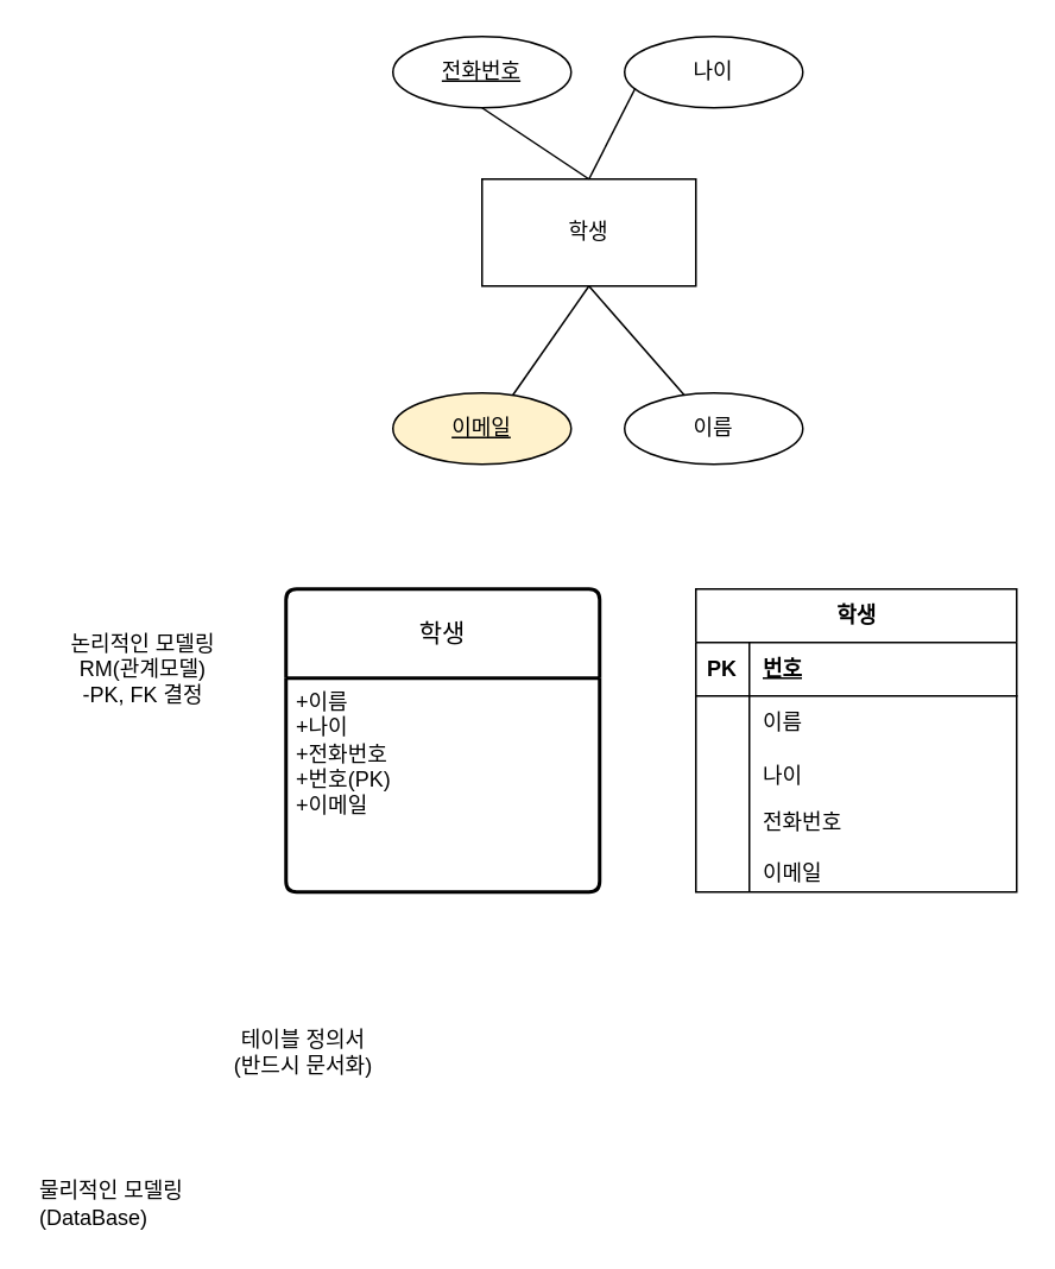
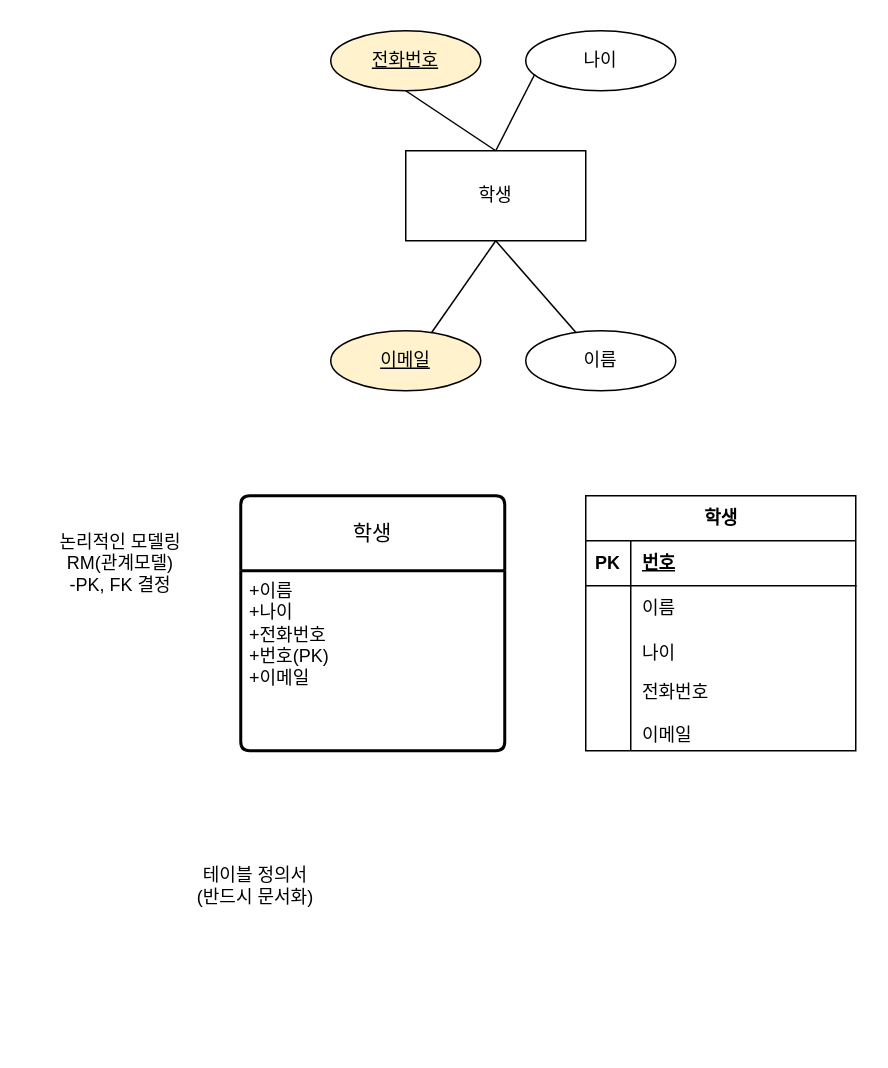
  <mxCell id="0" />
  <mxCell id="1" parent="0" />
  <mxCell id="2" value="학생" style="whiteSpace=wrap;html=1;align=center;" vertex="1" parent="1"><mxGeometry x="270" y="100" width="120" height="60" as="geometry" /></mxCell>
  <mxCell id="3" value="이름" style="ellipse;whiteSpace=wrap;html=1;align=center;" vertex="1" parent="1"><mxGeometry x="350" y="220" width="100" height="40" as="geometry" /></mxCell>
  <mxCell id="4" value="" style="endArrow=none;html=1;rounded=0;exitX=0.5;exitY=1;exitDx=0;exitDy=0;" edge="1" parent="1" source="2" target="3"><mxGeometry relative="1" as="geometry"><mxPoint x="280" y="170" as="sourcePoint" /><mxPoint x="440" y="170" as="targetPoint" /></mxGeometry></mxCell>
  <mxCell id="5" value="나이" style="ellipse;whiteSpace=wrap;html=1;align=center;" vertex="1" parent="1"><mxGeometry x="350" y="20" width="100" height="40" as="geometry" /></mxCell>
  <mxCell id="6" value="" style="endArrow=none;html=1;rounded=0;exitX=0.5;exitY=0;exitDx=0;exitDy=0;entryX=0.06;entryY=0.725;entryDx=0;entryDy=0;entryPerimeter=0;" edge="1" parent="1" source="2" target="5"><mxGeometry relative="1" as="geometry"><mxPoint x="390" y="99" as="sourcePoint" /><mxPoint x="451" y="160" as="targetPoint" /></mxGeometry></mxCell>
- <mxCell id="7" value="전화번호" style="ellipse;whiteSpace=wrap;html=1;align=center;fontStyle=4;" vertex="1" parent="1"><mxGeometry x="220" y="20" width="100" height="40" as="geometry" /></mxCell>
+ <mxCell id="7" value="전화번호" style="ellipse;whiteSpace=wrap;html=1;align=center;fontStyle=4;fillColor=#fff2cc;" vertex="1" parent="1"><mxGeometry x="220" y="20" width="100" height="40" as="geometry" /></mxCell>
  <mxCell id="8" value="" style="endArrow=none;html=1;rounded=0;entryX=0.5;entryY=0;entryDx=0;entryDy=0;exitX=0.5;exitY=1;exitDx=0;exitDy=0;" edge="1" parent="1" source="7" target="2"><mxGeometry relative="1" as="geometry"><mxPoint x="250" y="50" as="sourcePoint" /><mxPoint x="410" y="50" as="targetPoint" /></mxGeometry></mxCell>
  <mxCell id="9" value="" style="endArrow=none;html=1;rounded=0;exitX=0.5;exitY=1;exitDx=0;exitDy=0;entryX=0.66;entryY=0.075;entryDx=0;entryDy=0;entryPerimeter=0;" edge="1" parent="1" source="2" target="10"><mxGeometry relative="1" as="geometry"><mxPoint x="280" y="170" as="sourcePoint" /><mxPoint x="250" y="270" as="targetPoint" /></mxGeometry></mxCell>
  <mxCell id="10" value="이메일" style="ellipse;whiteSpace=wrap;html=1;align=center;fontStyle=4;fillColor=#fff2cc;" vertex="1" parent="1"><mxGeometry x="220" y="220" width="100" height="40" as="geometry" /></mxCell>
  <mxCell id="11" value="학생" style="swimlane;childLayout=stackLayout;horizontal=1;startSize=50;horizontalStack=0;rounded=1;fontSize=14;fontStyle=0;strokeWidth=2;resizeParent=0;resizeLast=1;shadow=0;dashed=0;align=center;arcSize=4;whiteSpace=wrap;html=1;" vertex="1" parent="1"><mxGeometry x="160" y="330" width="176" height="170" as="geometry" /></mxCell>
  <mxCell id="12" value="+이름&lt;br&gt;+나이&lt;br&gt;+전화번호&lt;br&gt;+번호(PK)&lt;br&gt;+이메일" style="align=left;strokeColor=none;fillColor=none;spacingLeft=4;fontSize=12;verticalAlign=top;resizable=0;rotatable=0;part=1;html=1;" vertex="1" parent="11"><mxGeometry y="50" width="176" height="120" as="geometry" /></mxCell>
  <mxCell id="13" value="학생" style="shape=table;startSize=30;container=1;collapsible=1;childLayout=tableLayout;fixedRows=1;rowLines=0;fontStyle=1;align=center;resizeLast=1;html=1;" vertex="1" parent="1"><mxGeometry x="390" y="330" width="180" height="170" as="geometry" /></mxCell>
  <mxCell id="14" value="" style="shape=tableRow;horizontal=0;startSize=0;swimlaneHead=0;swimlaneBody=0;fillColor=none;collapsible=0;dropTarget=0;points=[[0,0.5],[1,0.5]];portConstraint=eastwest;top=0;left=0;right=0;bottom=1;" vertex="1" parent="13"><mxGeometry y="30" width="180" height="30" as="geometry" /></mxCell>
  <mxCell id="15" value="PK" style="shape=partialRectangle;connectable=0;fillColor=none;top=0;left=0;bottom=0;right=0;fontStyle=1;overflow=hidden;whiteSpace=wrap;html=1;" vertex="1" parent="14"><mxGeometry width="30" height="30" as="geometry"><mxRectangle width="30" height="30" as="alternateBounds" /></mxGeometry></mxCell>
  <mxCell id="16" value="번호" style="shape=partialRectangle;connectable=0;fillColor=none;top=0;left=0;bottom=0;right=0;align=left;spacingLeft=6;fontStyle=5;overflow=hidden;whiteSpace=wrap;html=1;" vertex="1" parent="14"><mxGeometry x="30" width="150" height="30" as="geometry"><mxRectangle width="150" height="30" as="alternateBounds" /></mxGeometry></mxCell>
  <mxCell id="17" value="" style="shape=tableRow;horizontal=0;startSize=0;swimlaneHead=0;swimlaneBody=0;fillColor=none;collapsible=0;dropTarget=0;points=[[0,0.5],[1,0.5]];portConstraint=eastwest;top=0;left=0;right=0;bottom=0;" vertex="1" parent="13"><mxGeometry y="60" width="180" height="30" as="geometry" /></mxCell>
  <mxCell id="18" value="" style="shape=partialRectangle;connectable=0;fillColor=none;top=0;left=0;bottom=0;right=0;editable=1;overflow=hidden;whiteSpace=wrap;html=1;" vertex="1" parent="17"><mxGeometry width="30" height="30" as="geometry"><mxRectangle width="30" height="30" as="alternateBounds" /></mxGeometry></mxCell>
  <mxCell id="19" value="이름" style="shape=partialRectangle;connectable=0;fillColor=none;top=0;left=0;bottom=0;right=0;align=left;spacingLeft=6;overflow=hidden;whiteSpace=wrap;html=1;" vertex="1" parent="17"><mxGeometry x="30" width="150" height="30" as="geometry"><mxRectangle width="150" height="30" as="alternateBounds" /></mxGeometry></mxCell>
  <mxCell id="20" value="" style="shape=tableRow;horizontal=0;startSize=0;swimlaneHead=0;swimlaneBody=0;fillColor=none;collapsible=0;dropTarget=0;points=[[0,0.5],[1,0.5]];portConstraint=eastwest;top=0;left=0;right=0;bottom=0;" vertex="1" parent="13"><mxGeometry y="90" width="180" height="30" as="geometry" /></mxCell>
  <mxCell id="21" value="" style="shape=partialRectangle;connectable=0;fillColor=none;top=0;left=0;bottom=0;right=0;editable=1;overflow=hidden;whiteSpace=wrap;html=1;" vertex="1" parent="20"><mxGeometry width="30" height="30" as="geometry"><mxRectangle width="30" height="30" as="alternateBounds" /></mxGeometry></mxCell>
  <mxCell id="22" value="나이" style="shape=partialRectangle;connectable=0;fillColor=none;top=0;left=0;bottom=0;right=0;align=left;spacingLeft=6;overflow=hidden;whiteSpace=wrap;html=1;" vertex="1" parent="20"><mxGeometry x="30" width="150" height="30" as="geometry"><mxRectangle width="150" height="30" as="alternateBounds" /></mxGeometry></mxCell>
  <mxCell id="23" value="" style="shape=tableRow;horizontal=0;startSize=0;swimlaneHead=0;swimlaneBody=0;fillColor=none;collapsible=0;dropTarget=0;points=[[0,0.5],[1,0.5]];portConstraint=eastwest;top=0;left=0;right=0;bottom=0;" vertex="1" parent="13"><mxGeometry y="120" width="180" height="50" as="geometry" /></mxCell>
  <mxCell id="24" value="" style="shape=partialRectangle;connectable=0;fillColor=none;top=0;left=0;bottom=0;right=0;editable=1;overflow=hidden;whiteSpace=wrap;html=1;" vertex="1" parent="23"><mxGeometry width="30" height="50" as="geometry"><mxRectangle width="30" height="50" as="alternateBounds" /></mxGeometry></mxCell>
  <mxCell id="25" value="전화번호&lt;br&gt;&lt;br&gt;이메일" style="shape=partialRectangle;connectable=0;fillColor=none;top=0;left=0;bottom=0;right=0;align=left;spacingLeft=6;overflow=hidden;whiteSpace=wrap;html=1;" vertex="1" parent="23"><mxGeometry x="30" width="150" height="50" as="geometry"><mxRectangle width="150" height="50" as="alternateBounds" /></mxGeometry></mxCell>
  <mxCell id="26" value="논리적인 모델링&lt;br&gt;RM(관계모델)&lt;br&gt;-PK, FK 결정" style="text;html=1;strokeColor=none;fillColor=none;align=center;verticalAlign=middle;whiteSpace=wrap;rounded=0;" vertex="1" parent="1"><mxGeometry x="20" y="360" width="120" height="30" as="geometry" /></mxCell>
  <mxCell id="27" value="테이블 정의서&lt;br&gt;(반드시 문서화)" style="text;html=1;strokeColor=none;fillColor=none;align=center;verticalAlign=middle;whiteSpace=wrap;rounded=0;" vertex="1" parent="1"><mxGeometry x="110" y="575" width="120" height="30" as="geometry" /></mxCell>
- <mxCell id="28" value="물리적인 모델링(DataBase)" style="text;html=1;strokeColor=none;fillColor=none;align=left;verticalAlign=middle;whiteSpace=wrap;rounded=0;" vertex="1" parent="1"><mxGeometry x="20" y="660" width="120" height="30" as="geometry" /></mxCell>
